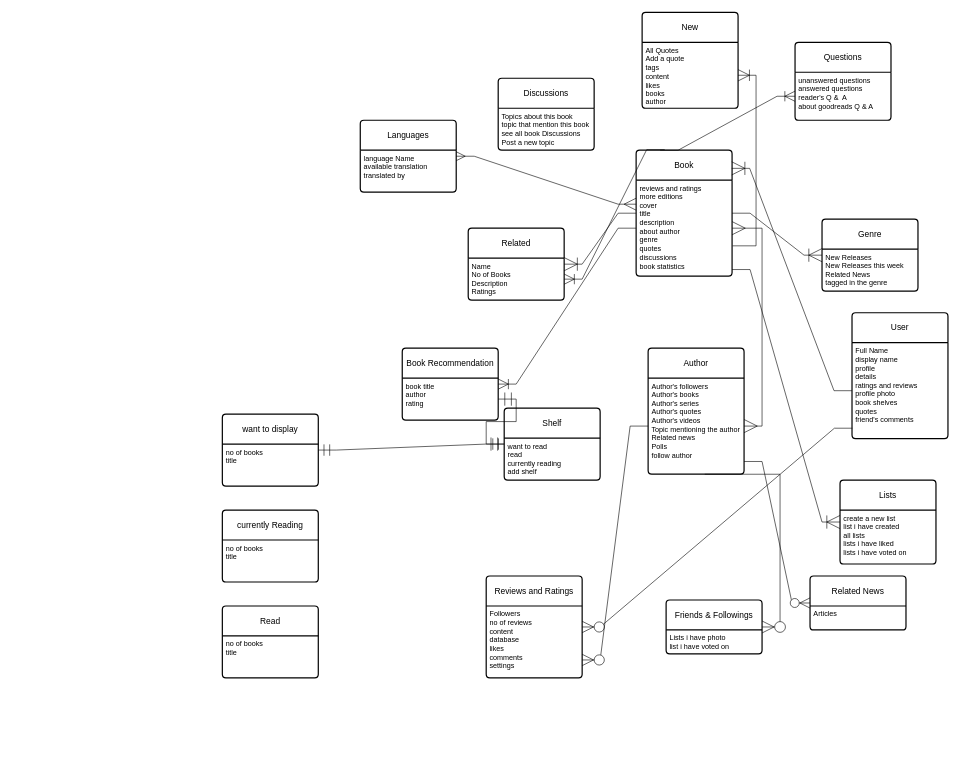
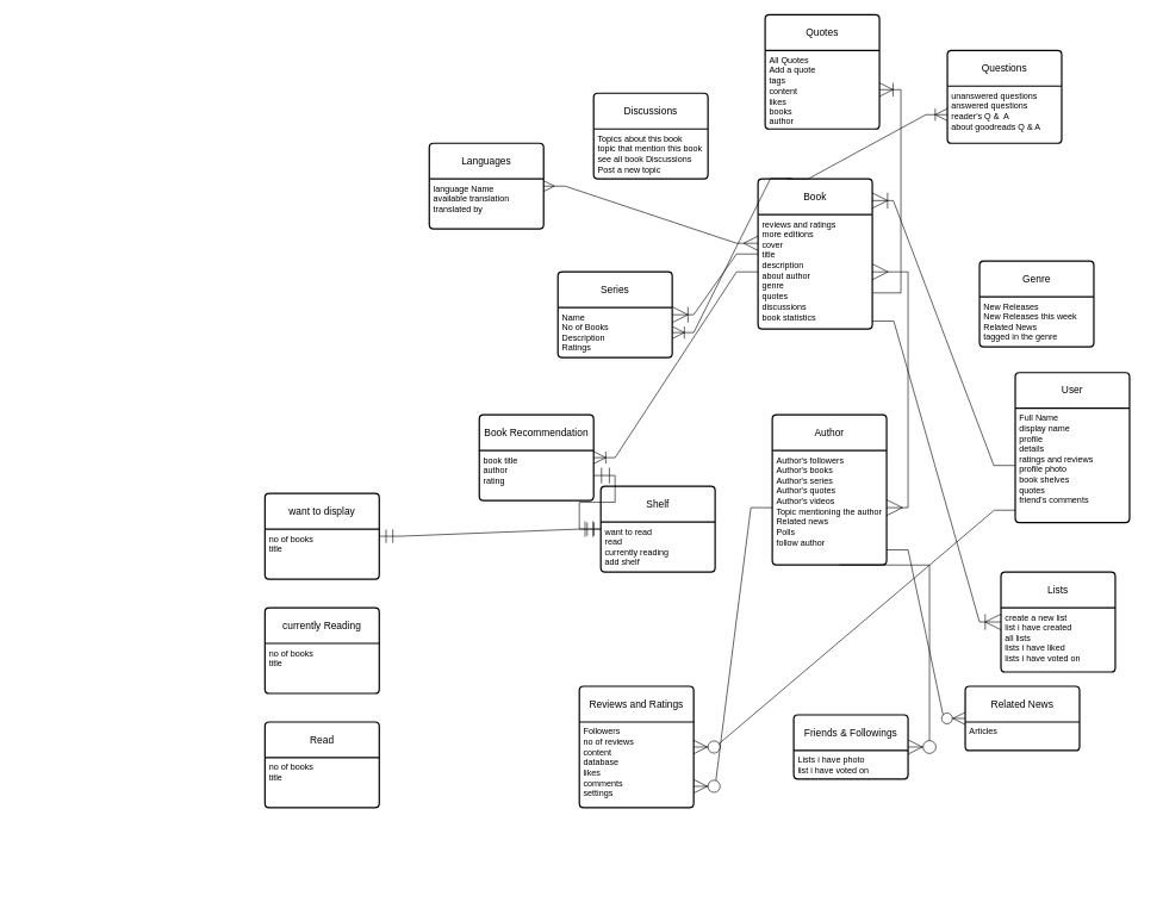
  <mxCell id="0" />
  <mxCell id="1" parent="0" />
  <mxCell id="2" value="Book" style="swimlane;childLayout=stackLayout;horizontal=1;startSize=50;horizontalStack=0;rounded=1;fontSize=14;fontStyle=0;strokeWidth=2;resizeParent=0;resizeLast=1;shadow=0;dashed=0;align=center;arcSize=4;whiteSpace=wrap;html=1;" parent="1" vertex="1"><mxGeometry y="250" width="160" height="210" as="geometry" x="1060" /></mxCell>
  <mxCell id="3" value="reviews and ratings&lt;br&gt;more editions&lt;br&gt;cover&lt;br&gt;title&lt;br&gt;description&lt;br&gt;about author&lt;br&gt;genre&lt;br&gt;quotes&lt;br&gt;discussions&lt;br&gt;book statistics" style="align=left;strokeColor=none;fillColor=none;spacingLeft=4;fontSize=12;verticalAlign=top;resizable=0;rotatable=0;part=1;html=1;" parent="2" vertex="1"><mxGeometry y="50" width="160" height="160" as="geometry" /></mxCell>
  <mxCell id="4" value="Author" style="swimlane;childLayout=stackLayout;horizontal=1;startSize=50;horizontalStack=0;rounded=1;fontSize=14;fontStyle=0;strokeWidth=2;resizeParent=0;resizeLast=1;shadow=0;dashed=0;align=center;arcSize=4;whiteSpace=wrap;html=1;" parent="1" vertex="1"><mxGeometry x="1080" y="580" width="160" height="210" as="geometry" /></mxCell>
  <mxCell id="5" value="Author's followers&lt;br&gt;Author's books&lt;br&gt;Author's series&lt;br&gt;Author's quotes&lt;br&gt;Author's videos&lt;br&gt;Topic mentioning the author&lt;br&gt;Related news&lt;br&gt;Polls&lt;br&gt;follow author&lt;br&gt;" style="align=left;strokeColor=none;fillColor=none;spacingLeft=4;fontSize=12;verticalAlign=top;resizable=0;rotatable=0;part=1;html=1;" parent="4" vertex="1"><mxGeometry y="50" width="160" height="160" as="geometry" /></mxCell>
  <mxCell id="6" value="Shelf" style="swimlane;childLayout=stackLayout;horizontal=1;startSize=50;horizontalStack=0;rounded=1;fontSize=14;fontStyle=0;strokeWidth=2;resizeParent=0;resizeLast=1;shadow=0;dashed=0;align=center;arcSize=4;whiteSpace=wrap;html=1;" parent="1" vertex="1"><mxGeometry x="840" y="680" width="160" height="120" as="geometry" /></mxCell>
  <mxCell id="7" value="want to read&lt;br&gt;read&lt;br&gt;currently reading&lt;br&gt;add shelf" style="align=left;strokeColor=none;fillColor=none;spacingLeft=4;fontSize=12;verticalAlign=top;resizable=0;rotatable=0;part=1;html=1;" parent="6" vertex="1"><mxGeometry y="50" width="160" height="70" as="geometry" /></mxCell>
  <mxCell id="8" value="Genre" style="swimlane;childLayout=stackLayout;horizontal=1;startSize=50;horizontalStack=0;rounded=1;fontSize=14;fontStyle=0;strokeWidth=2;resizeParent=0;resizeLast=1;shadow=0;dashed=0;align=center;arcSize=4;whiteSpace=wrap;html=1;" parent="1" vertex="1"><mxGeometry x="1370" y="365" width="160" height="120" as="geometry" /></mxCell>
  <mxCell id="9" value="New Releases&lt;br&gt;New Releases this week&lt;br&gt;Related News&lt;br&gt;tagged in the genre" style="align=left;strokeColor=none;fillColor=none;spacingLeft=4;fontSize=12;verticalAlign=top;resizable=0;rotatable=0;part=1;html=1;" parent="8" vertex="1"><mxGeometry y="50" width="160" height="70" as="geometry" /></mxCell>
  <mxCell id="10" value="User" style="swimlane;childLayout=stackLayout;horizontal=1;startSize=50;horizontalStack=0;rounded=1;fontSize=14;fontStyle=0;strokeWidth=2;resizeParent=0;resizeLast=1;shadow=0;dashed=0;align=center;arcSize=4;whiteSpace=wrap;html=1;" parent="1" vertex="1"><mxGeometry x="1420" y="521" width="160" height="210" as="geometry" /></mxCell>
  <mxCell id="11" value="Full Name&lt;br&gt;display name&lt;br&gt;profile&lt;br&gt;details&lt;br&gt;ratings and reviews&lt;br&gt;profile photo&lt;br&gt;book shelves&lt;br&gt;quotes&lt;br&gt;friend's comments" style="align=left;strokeColor=none;fillColor=none;spacingLeft=4;fontSize=12;verticalAlign=top;resizable=0;rotatable=0;part=1;html=1;" parent="10" vertex="1"><mxGeometry y="50" width="160" height="160" as="geometry" /></mxCell>
- <mxCell id="12" value="New" style="swimlane;childLayout=stackLayout;horizontal=1;startSize=50;horizontalStack=0;rounded=1;fontSize=14;fontStyle=0;strokeWidth=2;resizeParent=0;resizeLast=1;shadow=0;dashed=0;align=center;arcSize=4;whiteSpace=wrap;html=1;" parent="1" vertex="1"><mxGeometry x="1070" y="20" width="160" height="160" as="geometry" /></mxCell>
+ <mxCell id="12" value="Quotes" style="swimlane;childLayout=stackLayout;horizontal=1;startSize=50;horizontalStack=0;rounded=1;fontSize=14;fontStyle=0;strokeWidth=2;resizeParent=0;resizeLast=1;shadow=0;dashed=0;align=center;arcSize=4;whiteSpace=wrap;html=1;" parent="1" vertex="1"><mxGeometry x="1070" y="20" width="160" height="160" as="geometry" /></mxCell>
  <mxCell id="13" value="All Quotes&lt;br&gt;Add a quote&lt;br&gt;tags&lt;br&gt;content&lt;br&gt;likes&lt;br&gt;books&lt;br&gt;author" style="align=left;strokeColor=none;fillColor=none;spacingLeft=4;fontSize=12;verticalAlign=top;resizable=0;rotatable=0;part=1;html=1;" parent="12" vertex="1"><mxGeometry y="50" width="160" height="110" as="geometry" /></mxCell>
  <mxCell id="14" value="Questions" style="swimlane;childLayout=stackLayout;horizontal=1;startSize=50;horizontalStack=0;rounded=1;fontSize=14;fontStyle=0;strokeWidth=2;resizeParent=0;resizeLast=1;shadow=0;dashed=0;align=center;arcSize=4;whiteSpace=wrap;html=1;" parent="1" vertex="1"><mxGeometry x="1325" y="70" width="160" height="130" as="geometry" /></mxCell>
  <mxCell id="15" value="unanswered questions&lt;br&gt;answered questions&lt;br&gt;reader's Q &amp;amp;&amp;nbsp; A&lt;br&gt;about goodreads Q &amp;amp; A&lt;br&gt;" style="align=left;strokeColor=none;fillColor=none;spacingLeft=4;fontSize=12;verticalAlign=top;resizable=0;rotatable=0;part=1;html=1;" parent="14" vertex="1"><mxGeometry y="50" width="160" height="80" as="geometry" /></mxCell>
- <mxCell id="16" value="Related" style="swimlane;childLayout=stackLayout;horizontal=1;startSize=50;horizontalStack=0;rounded=1;fontSize=14;fontStyle=0;strokeWidth=2;resizeParent=0;resizeLast=1;shadow=0;dashed=0;align=center;arcSize=4;whiteSpace=wrap;html=1;" parent="1" vertex="1"><mxGeometry x="780" y="380" width="160" height="120" as="geometry" /></mxCell>
+ <mxCell id="16" value="Series" style="swimlane;childLayout=stackLayout;horizontal=1;startSize=50;horizontalStack=0;rounded=1;fontSize=14;fontStyle=0;strokeWidth=2;resizeParent=0;resizeLast=1;shadow=0;dashed=0;align=center;arcSize=4;whiteSpace=wrap;html=1;" parent="1" vertex="1"><mxGeometry x="780" y="380" width="160" height="120" as="geometry" /></mxCell>
  <mxCell id="17" value="Name&lt;br&gt;No of Books&lt;br&gt;Description&lt;br&gt;Ratings" style="align=left;strokeColor=none;fillColor=none;spacingLeft=4;fontSize=12;verticalAlign=top;resizable=0;rotatable=0;part=1;html=1;" parent="16" vertex="1"><mxGeometry y="50" width="160" height="70" as="geometry" /></mxCell>
  <mxCell id="18" value="Discussions" style="swimlane;childLayout=stackLayout;horizontal=1;startSize=50;horizontalStack=0;rounded=1;fontSize=14;fontStyle=0;strokeWidth=2;resizeParent=0;resizeLast=1;shadow=0;dashed=0;align=center;arcSize=4;whiteSpace=wrap;html=1;" parent="1" vertex="1"><mxGeometry x="830" y="130" width="160" height="120" as="geometry" /></mxCell>
  <mxCell id="19" value="Topics about this book&lt;br&gt;topic that mention this book&lt;br&gt;see all book Discussions&lt;br&gt;Post a new topic" style="align=left;strokeColor=none;fillColor=none;spacingLeft=4;fontSize=12;verticalAlign=top;resizable=0;rotatable=0;part=1;html=1;" parent="18" vertex="1"><mxGeometry y="50" width="160" height="70" as="geometry" /></mxCell>
  <mxCell id="20" value="Lists" style="swimlane;childLayout=stackLayout;horizontal=1;startSize=50;horizontalStack=0;rounded=1;fontSize=14;fontStyle=0;strokeWidth=2;resizeParent=0;resizeLast=1;shadow=0;dashed=0;align=center;arcSize=4;whiteSpace=wrap;html=1;" parent="1" vertex="1"><mxGeometry x="1400" y="800" width="160" height="140" as="geometry" /></mxCell>
  <mxCell id="21" value="create a new list&lt;br&gt;list i have created&lt;br&gt;all lists&lt;br&gt;lists i have liked&lt;br&gt;lists i have voted on" style="align=left;strokeColor=none;fillColor=none;spacingLeft=4;fontSize=12;verticalAlign=top;resizable=0;rotatable=0;part=1;html=1;" parent="20" vertex="1"><mxGeometry y="50" width="160" height="90" as="geometry" /></mxCell>
  <mxCell id="22" value="Friends &amp;amp; Followings" style="swimlane;childLayout=stackLayout;horizontal=1;startSize=50;horizontalStack=0;rounded=1;fontSize=14;fontStyle=0;strokeWidth=2;resizeParent=0;resizeLast=1;shadow=0;dashed=0;align=center;arcSize=4;whiteSpace=wrap;html=1;" parent="1" vertex="1"><mxGeometry x="1110" y="1000" width="160" height="90" as="geometry" /></mxCell>
  <mxCell id="23" value="Lists i have photo&lt;br&gt;list i have voted on" style="align=left;strokeColor=none;fillColor=none;spacingLeft=4;fontSize=12;verticalAlign=top;resizable=0;rotatable=0;part=1;html=1;" parent="22" vertex="1"><mxGeometry y="50" width="160" height="40" as="geometry" /></mxCell>
  <mxCell id="24" value="Related News" style="swimlane;childLayout=stackLayout;horizontal=1;startSize=50;horizontalStack=0;rounded=1;fontSize=14;fontStyle=0;strokeWidth=2;resizeParent=0;resizeLast=1;shadow=0;dashed=0;align=center;arcSize=4;whiteSpace=wrap;html=1;" parent="1" vertex="1"><mxGeometry x="1350" y="960" width="160" height="90" as="geometry" /></mxCell>
  <mxCell id="25" value="Articles" style="align=left;strokeColor=none;fillColor=none;spacingLeft=4;fontSize=12;verticalAlign=top;resizable=0;rotatable=0;part=1;html=1;" parent="24" vertex="1"><mxGeometry y="50" width="160" height="40" as="geometry" /></mxCell>
- <mxCell id="26" value="" style="edgeStyle=entityRelationEdgeStyle;fontSize=12;html=1;endArrow=ERoneToMany;rounded=0;endSize=20;startSize=20;" parent="1" source="2" target="8" edge="1"><mxGeometry width="100" height="100" relative="1" as="geometry"><mxPoint x="1595" y="300" as="sourcePoint" /><mxPoint x="1535" y="455" as="targetPoint" /><Array as="points"><mxPoint x="1485" y="445" /><mxPoint x="1535" y="440" /></Array></mxGeometry></mxCell>
  <mxCell id="27" value="" style="edgeStyle=entityRelationEdgeStyle;fontSize=12;html=1;endArrow=ERmany;startArrow=ERmany;rounded=0;endSize=20;startSize=20;" parent="1" source="5" target="3" edge="1"><mxGeometry width="100" height="100" relative="1" as="geometry"><mxPoint x="1120" y="1161.04" as="sourcePoint" /><mxPoint x="1244" y="480" as="targetPoint" /><Array as="points"><mxPoint x="20" y="1266.04" /></Array></mxGeometry></mxCell>
  <mxCell id="28" value="" style="edgeStyle=entityRelationEdgeStyle;fontSize=12;html=1;endArrow=ERoneToMany;rounded=0;endSize=20;startSize=20;entryX=0.996;entryY=0.144;entryDx=0;entryDy=0;entryPerimeter=0;" parent="1" source="11" target="2" edge="1"><mxGeometry width="100" height="100" relative="1" as="geometry"><mxPoint x="1290" as="sourcePoint" y="310" /><mxPoint x="1360" y="345" as="targetPoint" /><Array as="points"><mxPoint x="1555" y="330" /><mxPoint x="1605" y="325" /><mxPoint x="1400" y="235" /><mxPoint x="1330" y="345" /></Array></mxGeometry></mxCell>
  <mxCell id="29" value="" style="edgeStyle=entityRelationEdgeStyle;fontSize=12;html=1;endArrow=ERmandOne;startArrow=ERmandOne;rounded=0;endSize=20;startSize=20;" parent="1" source="6" target="39" edge="1"><mxGeometry width="100" height="100" relative="1" as="geometry"><mxPoint x="850" y="465" as="sourcePoint" /><mxPoint x="950" y="365" as="targetPoint" /></mxGeometry></mxCell>
  <mxCell id="30" value="" style="edgeStyle=entityRelationEdgeStyle;fontSize=12;html=1;endArrow=ERoneToMany;rounded=0;endSize=20;startSize=13;" parent="1" source="2" target="16" edge="1"><mxGeometry width="100" height="100" relative="1" as="geometry"><mxPoint x="990" y="370" as="sourcePoint" /><mxPoint x="1020" y="320" as="targetPoint" /><Array as="points"><mxPoint x="840.96" y="336.14" /></Array></mxGeometry></mxCell>
  <mxCell id="31" value="Reviews and Ratings" style="swimlane;childLayout=stackLayout;horizontal=1;startSize=50;horizontalStack=0;rounded=1;fontSize=14;fontStyle=0;strokeWidth=2;resizeParent=0;resizeLast=1;shadow=0;dashed=0;align=center;arcSize=4;whiteSpace=wrap;html=1;" parent="1" vertex="1"><mxGeometry x="810" y="960" width="160" height="170" as="geometry" /></mxCell>
  <mxCell id="32" value="Followers&lt;br&gt;no of reviews&lt;br&gt;content&amp;nbsp;&lt;br&gt;database&lt;br&gt;likes&lt;br&gt;comments&lt;br&gt;settings" style="align=left;strokeColor=none;fillColor=none;spacingLeft=4;fontSize=12;verticalAlign=top;resizable=0;rotatable=0;part=1;html=1;" parent="31" vertex="1"><mxGeometry y="50" width="160" height="120" as="geometry" /></mxCell>
  <mxCell id="33" value="" style="edgeStyle=entityRelationEdgeStyle;fontSize=12;html=1;endArrow=ERzeroToMany;endFill=1;rounded=0;startSize=13;endSize=18;exitX=0.59;exitY=1.002;exitDx=0;exitDy=0;exitPerimeter=0;" parent="1" source="5" target="22" edge="1"><mxGeometry width="100" height="100" relative="1" as="geometry"><mxPoint x="1230" y="880" as="sourcePoint" /><mxPoint x="1130" y="942.069" as="targetPoint" /><Array as="points"><mxPoint x="1130" y="947.5" /></Array></mxGeometry></mxCell>
  <mxCell id="34" value="" style="edgeStyle=entityRelationEdgeStyle;fontSize=12;html=1;endArrow=ERzeroToMany;endFill=1;rounded=0;startSize=11;endSize=15;exitX=1;exitY=0.869;exitDx=0;exitDy=0;exitPerimeter=0;" parent="1" source="5" target="24" edge="1"><mxGeometry width="100" height="100" relative="1" as="geometry"><mxPoint x="1230" y="830" as="sourcePoint" /><mxPoint x="1050" y="710" as="targetPoint" /></mxGeometry></mxCell>
  <mxCell id="35" value="" style="edgeStyle=entityRelationEdgeStyle;fontSize=12;html=1;endArrow=ERoneToMany;rounded=0;exitX=1;exitY=0.931;exitDx=0;exitDy=0;exitPerimeter=0;startSize=9;endSize=20;" parent="1" source="3" target="20" edge="1"><mxGeometry width="100" height="100" relative="1" as="geometry"><mxPoint x="1310" y="550" as="sourcePoint" /><mxPoint x="1390" y="760" as="targetPoint" /></mxGeometry></mxCell>
  <mxCell id="36" value="" style="edgeStyle=entityRelationEdgeStyle;fontSize=12;html=1;endArrow=ERzeroToMany;endFill=1;rounded=0;exitX=0.004;exitY=0.891;exitDx=0;exitDy=0;exitPerimeter=0;startSize=10;endSize=17;" parent="1" source="11" target="31" edge="1"><mxGeometry width="100" height="100" relative="1" as="geometry"><mxPoint x="1020" y="760" as="sourcePoint" /><mxPoint x="1120" y="660" as="targetPoint" /></mxGeometry></mxCell>
  <mxCell id="37" value="" style="edgeStyle=entityRelationEdgeStyle;fontSize=12;html=1;endArrow=ERzeroToMany;endFill=1;rounded=0;endSize=17;entryX=1;entryY=0.75;entryDx=0;entryDy=0;" parent="1" source="5" target="32" edge="1"><mxGeometry width="100" height="100" relative="1" as="geometry"><mxPoint x="820" y="1170" as="sourcePoint" /><mxPoint x="920" y="1070" as="targetPoint" /><Array as="points"><mxPoint x="830" y="1190" /><mxPoint x="810" y="1050" /></Array></mxGeometry></mxCell>
  <mxCell id="38" value="Book Recommendation" style="swimlane;childLayout=stackLayout;horizontal=1;startSize=50;horizontalStack=0;rounded=1;fontSize=14;fontStyle=0;strokeWidth=2;resizeParent=0;resizeLast=1;shadow=0;dashed=0;align=center;arcSize=4;whiteSpace=wrap;html=1;" vertex="1" parent="1"><mxGeometry x="670" y="580" width="160" height="120" as="geometry" /></mxCell>
  <mxCell id="39" value="book title&lt;br&gt;author&lt;br&gt;rating" style="align=left;strokeColor=none;fillColor=none;spacingLeft=4;fontSize=12;verticalAlign=top;resizable=0;rotatable=0;part=1;html=1;" vertex="1" parent="38"><mxGeometry y="50" width="160" height="70" as="geometry" /></mxCell>
  <mxCell id="40" value="" style="edgeStyle=entityRelationEdgeStyle;fontSize=12;html=1;endArrow=ERoneToMany;rounded=0;startSize=9;endSize=15;" edge="1" parent="1" source="3" target="38"><mxGeometry width="100" height="100" relative="1" as="geometry"><mxPoint x="800" y="770" as="sourcePoint" /><mxPoint x="900" y="670" as="targetPoint" /></mxGeometry></mxCell>
  <mxCell id="41" value="" style="edgeStyle=entityRelationEdgeStyle;fontSize=12;html=1;endArrow=ERoneToMany;rounded=0;startSize=11;endSize=17;exitX=1.004;exitY=0.684;exitDx=0;exitDy=0;exitPerimeter=0;" edge="1" parent="1" source="3" target="13"><mxGeometry width="100" height="100" relative="1" as="geometry"><mxPoint x="1220" y="375" as="sourcePoint" /><mxPoint x="1290" y="50" as="targetPoint" /></mxGeometry></mxCell>
  <mxCell id="42" value="" style="edgeStyle=entityRelationEdgeStyle;fontSize=12;html=1;endArrow=ERoneToMany;rounded=0;endSize=15;exitX=0.298;exitY=-0.005;exitDx=0;exitDy=0;exitPerimeter=0;" edge="1" parent="1" source="2" target="17"><mxGeometry width="100" height="100" relative="1" as="geometry"><mxPoint x="1000" y="270" as="sourcePoint" /><mxPoint x="1100" y="170" as="targetPoint" /></mxGeometry></mxCell>
  <mxCell id="43" value="" style="edgeStyle=entityRelationEdgeStyle;fontSize=12;html=1;endArrow=ERoneToMany;rounded=0;endSize=15;exitX=0.25;exitY=0;exitDx=0;exitDy=0;" edge="1" parent="1" source="2" target="15"><mxGeometry width="100" height="100" relative="1" as="geometry"><mxPoint x="1118" y="329" as="sourcePoint" /><mxPoint x="1000" y="200" as="targetPoint" /></mxGeometry></mxCell>
  <mxCell id="44" value="want to display" style="swimlane;childLayout=stackLayout;horizontal=1;startSize=50;horizontalStack=0;rounded=1;fontSize=14;fontStyle=0;strokeWidth=2;resizeParent=0;resizeLast=1;shadow=0;dashed=0;align=center;arcSize=4;whiteSpace=wrap;html=1;" vertex="1" parent="1"><mxGeometry x="370" y="690" width="160" height="120" as="geometry" /></mxCell>
  <mxCell id="45" value="no of books&lt;br&gt;title" style="align=left;strokeColor=none;fillColor=none;spacingLeft=4;fontSize=12;verticalAlign=top;resizable=0;rotatable=0;part=1;html=1;" vertex="1" parent="44"><mxGeometry y="50" width="160" height="70" as="geometry" /></mxCell>
  <mxCell id="46" value="currently Reading" style="swimlane;childLayout=stackLayout;horizontal=1;startSize=50;horizontalStack=0;rounded=1;fontSize=14;fontStyle=0;strokeWidth=2;resizeParent=0;resizeLast=1;shadow=0;dashed=0;align=center;arcSize=4;whiteSpace=wrap;html=1;" vertex="1" parent="1"><mxGeometry x="370" y="850" width="160" height="120" as="geometry" /></mxCell>
  <mxCell id="47" value="no of books&lt;br&gt;title" style="align=left;strokeColor=none;fillColor=none;spacingLeft=4;fontSize=12;verticalAlign=top;resizable=0;rotatable=0;part=1;html=1;" vertex="1" parent="46"><mxGeometry y="50" width="160" height="70" as="geometry" /></mxCell>
  <mxCell id="48" value="Read" style="swimlane;childLayout=stackLayout;horizontal=1;startSize=50;horizontalStack=0;rounded=1;fontSize=14;fontStyle=0;strokeWidth=2;resizeParent=0;resizeLast=1;shadow=0;dashed=0;align=center;arcSize=4;whiteSpace=wrap;html=1;" vertex="1" parent="1"><mxGeometry x="370" y="1010" width="160" height="120" as="geometry" /></mxCell>
  <mxCell id="49" value="no of books&lt;br&gt;title" style="align=left;strokeColor=none;fillColor=none;spacingLeft=4;fontSize=12;verticalAlign=top;resizable=0;rotatable=0;part=1;html=1;" vertex="1" parent="48"><mxGeometry y="50" width="160" height="70" as="geometry" /></mxCell>
  <mxCell id="50" value="" style="edgeStyle=entityRelationEdgeStyle;fontSize=12;html=1;endArrow=ERmandOne;startArrow=ERmandOne;rounded=0;endSize=17;startSize=17;" edge="1" parent="1" source="44" target="6"><mxGeometry width="100" height="100" relative="1" as="geometry"><mxPoint x="590" y="821" as="sourcePoint" /><mxPoint x="960" y="731" as="targetPoint" /><Array as="points"><mxPoint x="650" y="731" /><mxPoint x="760" y="771" /><mxPoint x="850" y="731" /></Array></mxGeometry></mxCell>
  <mxCell id="51" value="Languages" style="swimlane;childLayout=stackLayout;horizontal=1;startSize=50;horizontalStack=0;rounded=1;fontSize=14;fontStyle=0;strokeWidth=2;resizeParent=0;resizeLast=1;shadow=0;dashed=0;align=center;arcSize=4;whiteSpace=wrap;html=1;" vertex="1" parent="1"><mxGeometry x="600" y="200" width="160" height="120" as="geometry" /></mxCell>
  <mxCell id="52" value="language Name&lt;br&gt;available translation&lt;br&gt;translated by" style="align=left;strokeColor=none;fillColor=none;spacingLeft=4;fontSize=12;verticalAlign=top;resizable=0;rotatable=0;part=1;html=1;" vertex="1" parent="51"><mxGeometry y="50" width="160" height="70" as="geometry" /></mxCell>
  <mxCell id="53" value="" style="edgeStyle=entityRelationEdgeStyle;fontSize=12;html=1;endArrow=ERmany;startArrow=ERmany;rounded=0;entryX=0;entryY=0.25;entryDx=0;entryDy=0;endSize=18;startSize=13;" edge="1" parent="1" source="51" target="3"><mxGeometry width="100" height="100" relative="1" as="geometry"><mxPoint x="760" y="365" as="sourcePoint" /><mxPoint x="860" y="265" as="targetPoint" /></mxGeometry></mxCell>
